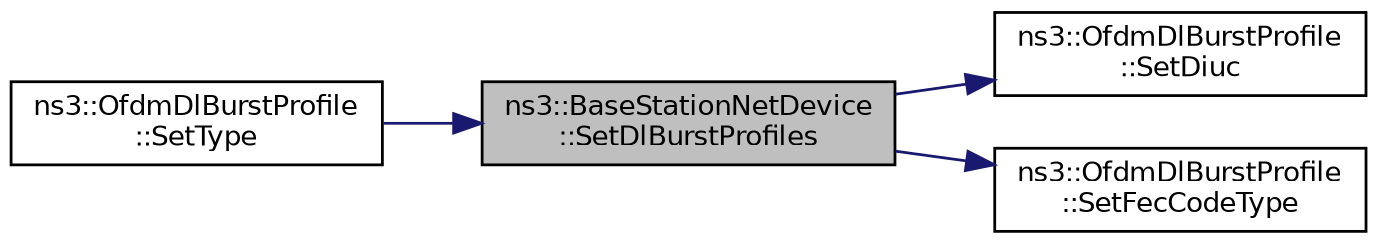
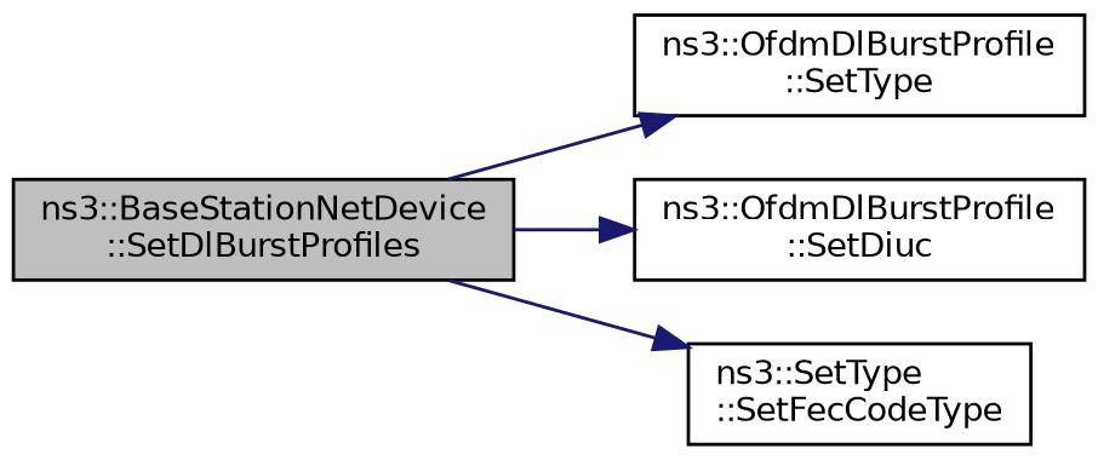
  digraph {
    rankdir=LR
    node [color=black fillcolor=white fontname=Helvetica fontsize=10 shape=record style=filled]
    edge [color=midnightblue fontname=Helvetica fontsize=10 labelfontname=Helvetica labelfontsize=10 style=solid]
    n1 [fillcolor=grey75 fontcolor=black height=0.2 label="ns3::BaseStationNetDevice\l::SetDlBurstProfiles" width=0.4]
    n2 [height=0.2 label="ns3::OfdmDlBurstProfile\l::SetType" width=0.4]
    n3 [height=0.2 label="ns3::OfdmDlBurstProfile\l::SetDiuc" width=0.4]
-   n4 [height=0.2 label="ns3::OfdmDlBurstProfile\l::SetFecCodeType" width=0.4]
-   n2 -> n1
+   n4 [height=0.2 label="ns3::SetType\l::SetFecCodeType" width=0.4]
+   n1 -> n2
    n1 -> n3
    n1 -> n4
  }
